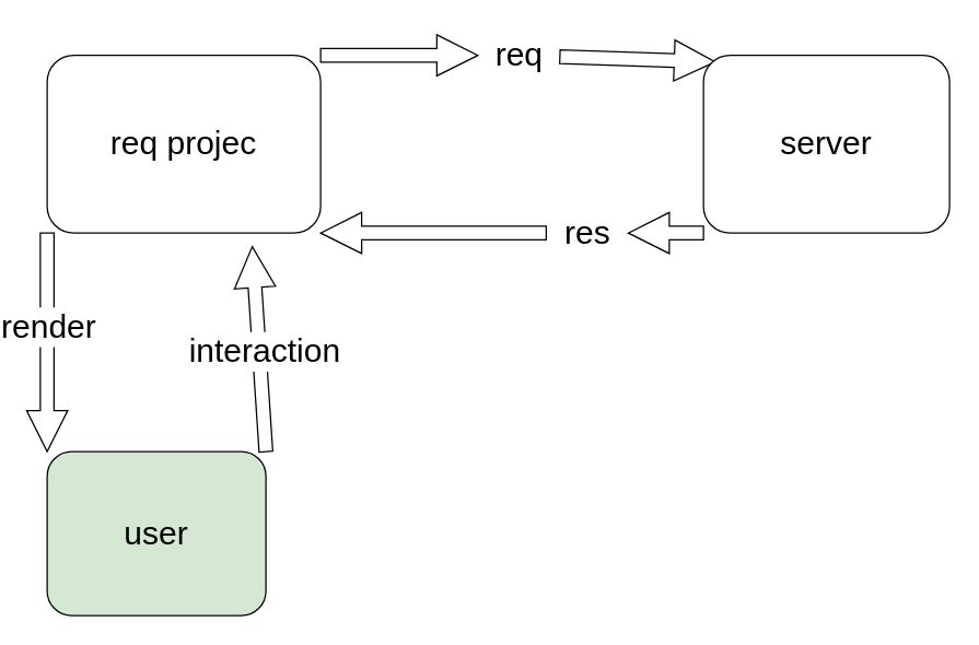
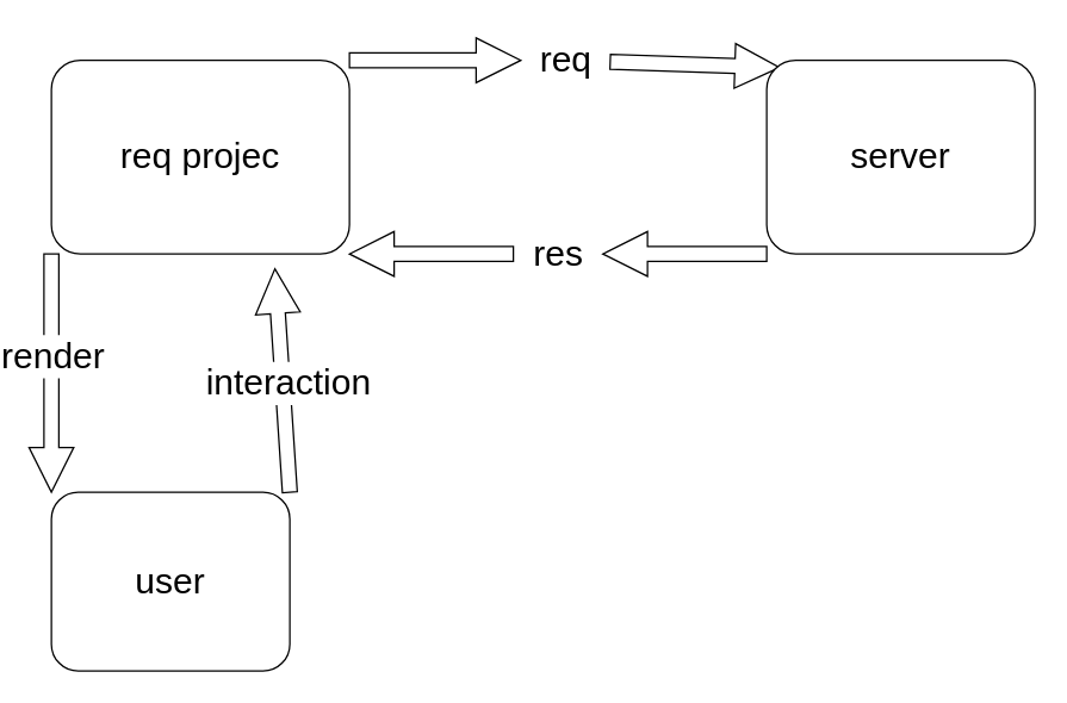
  <mxCell id="0" />
  <mxCell id="1" parent="0" />
  <mxCell id="2" style="edgeStyle=none;html=1;fontSize=24;startArrow=none;targetPerimeterSpacing=4;shape=arrow;entryX=0.048;entryY=0.037;entryDx=0;entryDy=0;entryPerimeter=0;" edge="1" parent="1" source="13" target="10"><mxGeometry relative="1" as="geometry"><mxPoint x="480" y="40" as="targetPoint" /></mxGeometry></mxCell>
  <mxCell id="3" style="edgeStyle=none;html=1;exitX=0;exitY=1;exitDx=0;exitDy=0;fontSize=24;shape=arrow;" edge="1" parent="1" source="5"><mxGeometry relative="1" as="geometry"><mxPoint x="20" y="330" as="targetPoint" /></mxGeometry></mxCell>
  <mxCell id="4" value="render" style="edgeLabel;html=1;align=center;verticalAlign=middle;resizable=0;points=[];fontSize=24;" vertex="1" connectable="0" parent="3"><mxGeometry x="-0.155" relative="1" as="geometry"><mxPoint as="offset" /></mxGeometry></mxCell>
  <mxCell id="5" value="&lt;font style=&quot;font-size: 24px;&quot;&gt;req projec&lt;/font&gt;" style="rounded=1;whiteSpace=wrap;html=1;" vertex="1" parent="1"><mxGeometry x="20" y="40" width="200" height="130" as="geometry" /></mxCell>
  <mxCell id="6" style="edgeStyle=none;html=1;exitX=1;exitY=0;exitDx=0;exitDy=0;fontSize=24;shape=arrow;" edge="1" parent="1" source="8"><mxGeometry relative="1" as="geometry"><mxPoint x="170" y="180" as="targetPoint" /></mxGeometry></mxCell>
  <mxCell id="7" value="interaction" style="edgeLabel;html=1;align=center;verticalAlign=middle;resizable=0;points=[];fontSize=24;" vertex="1" connectable="0" parent="6"><mxGeometry x="-0.033" y="-3" relative="1" as="geometry"><mxPoint as="offset" /></mxGeometry></mxCell>
- <mxCell id="8" value="&lt;font style=&quot;font-size: 24px;&quot;&gt;user&lt;/font&gt;" style="rounded=1;whiteSpace=wrap;html=1;fillColor=#d5e8d4;" vertex="1" parent="1"><mxGeometry x="20" y="330" width="160" height="120" as="geometry" /></mxCell>
+ <mxCell id="8" value="&lt;font style=&quot;font-size: 24px;&quot;&gt;user&lt;/font&gt;" style="rounded=1;whiteSpace=wrap;html=1;" vertex="1" parent="1"><mxGeometry x="20" y="330" width="160" height="120" as="geometry" /></mxCell>
  <mxCell id="9" style="edgeStyle=none;html=1;fontSize=24;startArrow=none;entryX=1;entryY=1;entryDx=0;entryDy=0;shape=arrow;" edge="1" parent="1" source="14" target="5"><mxGeometry relative="1" as="geometry"><mxPoint x="240" y="170" as="targetPoint" /><mxPoint x="330" y="170" as="sourcePoint" /></mxGeometry></mxCell>
  <mxCell id="10" value="&lt;font style=&quot;font-size: 24px;&quot;&gt;server&lt;/font&gt;" style="rounded=1;whiteSpace=wrap;html=1;" vertex="1" parent="1"><mxGeometry x="500" y="40" width="180" height="130" as="geometry" /></mxCell>
  <mxCell id="11" value="" style="edgeStyle=none;html=1;exitX=0;exitY=1;exitDx=0;exitDy=0;fontSize=24;endArrow=none;shape=arrow;" edge="1" parent="1" source="10" target="14"><mxGeometry relative="1" as="geometry"><mxPoint x="240" y="170" as="targetPoint" /><mxPoint x="520" y="170" as="sourcePoint" /></mxGeometry></mxCell>
  <mxCell id="12" value="" style="edgeStyle=none;html=1;exitX=1;exitY=0;exitDx=0;exitDy=0;fontSize=24;endArrow=none;shape=arrow;" edge="1" parent="1" source="5" target="13"><mxGeometry relative="1" as="geometry"><mxPoint x="510" y="110" as="targetPoint" /><mxPoint x="220" y="110" as="sourcePoint" /></mxGeometry></mxCell>
  <mxCell id="13" value="req" style="text;html=1;align=center;verticalAlign=middle;resizable=0;points=[];autosize=1;strokeColor=none;fillColor=none;fontSize=24;" vertex="1" parent="1"><mxGeometry x="335" y="20" width="60" height="40" as="geometry" /></mxCell>
- <mxCell id="14" value="&lt;font style=&quot;font-size: 24px;&quot;&gt;res&lt;br&gt;&lt;/font&gt;" style="text;html=1;align=center;verticalAlign=middle;resizable=0;points=[];autosize=1;strokeColor=none;fillColor=none;strokeWidth=1;" vertex="1" parent="1"><mxGeometry x="385" y="150" width="60" height="40" as="geometry" /></mxCell>
+ <mxCell id="14" value="&lt;font style=&quot;font-size: 24px;&quot;&gt;res&lt;br&gt;&lt;/font&gt;" style="text;html=1;align=center;verticalAlign=middle;resizable=0;points=[];autosize=1;strokeColor=none;fillColor=none;strokeWidth=1;" vertex="1" parent="1"><mxGeometry x="330" y="150" width="60" height="40" as="geometry" /></mxCell>
